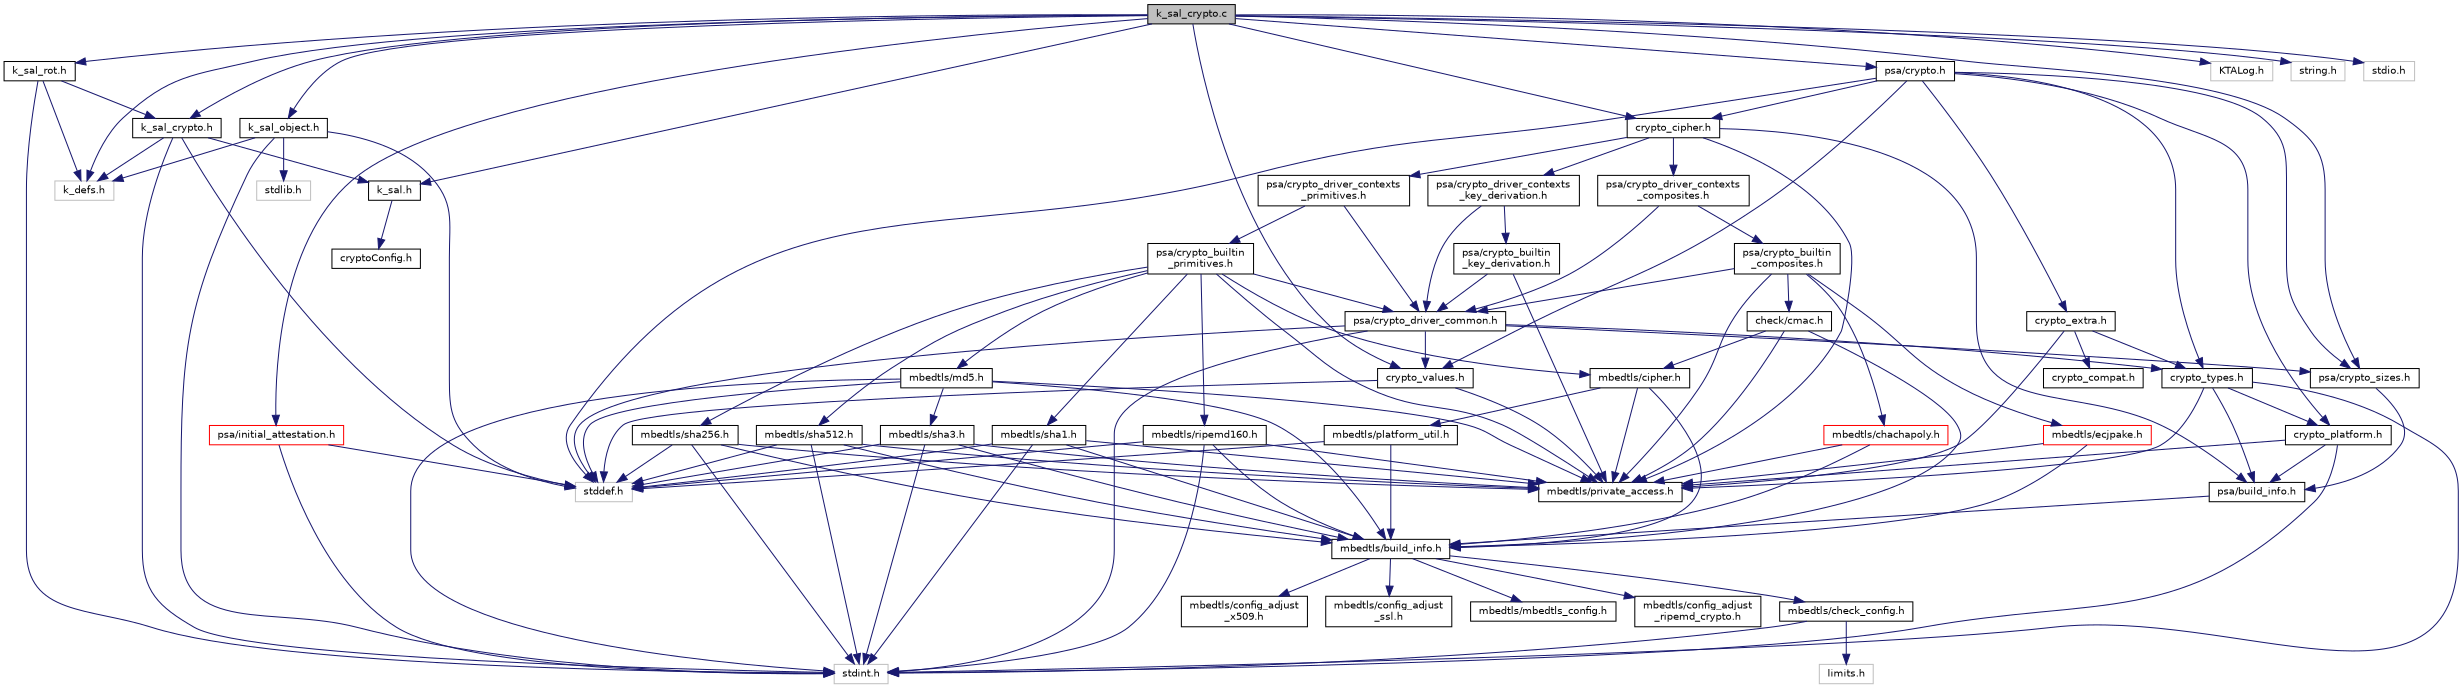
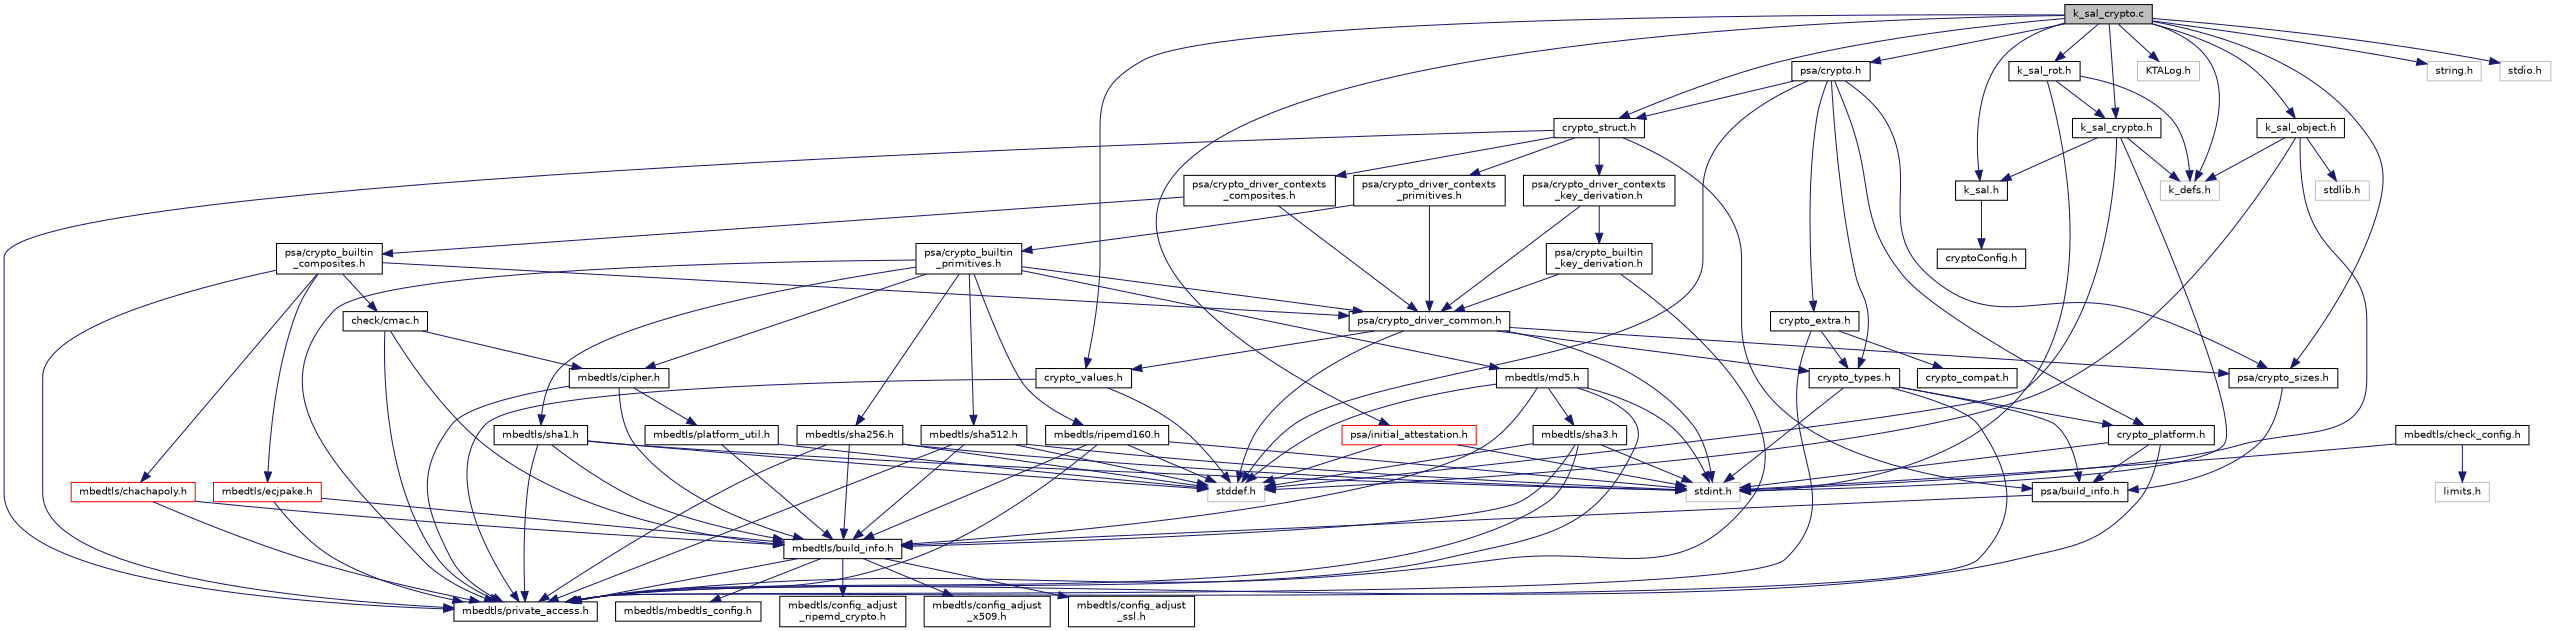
  digraph {
    node [color=black fillcolor=white fontname=Helvetica fontsize=10 shape=record style=filled]
    edge [color=midnightblue fontname=Helvetica fontsize=10 labelfontname=Helvetica labelfontsize=10 style=solid]
    n1 [fillcolor=grey75 fontcolor=black height=0.2 label="k_sal_crypto.c" width=0.4]
    n2 [height=0.2 label="k_sal_crypto.h" width=0.4]
    n3 [color=grey75 height=0.2 label="k_defs.h" width=0.4]
    n4 [height=0.2 label="k_sal.h" width=0.4]
    n5 [height=0.2 label="psa/crypto_sizes.h" width=0.4]
    n6 [height=0.2 label="psa/crypto.h" width=0.4]
    n7 [height=0.2 label="crypto_values.h" width=0.4]
-   n8 [height=0.2 label="crypto_cipher.h" width=0.4]
+   n8 [height=0.2 label="crypto_struct.h" width=0.4]
    n9 [color=grey75 height=0.2 label="KTALog.h" width=0.4]
    n10 [height=0.2 label="k_sal_object.h" width=0.4]
    n11 [height=0.2 label="k_sal_rot.h" width=0.4]
    n12 [color=red height=0.2 label="psa/initial_attestation.h" width=0.4]
    n13 [color=grey75 height=0.2 label="string.h" width=0.4]
    n14 [color=grey75 height=0.2 label="stdio.h" width=0.4]
    n15 [color=grey75 height=0.2 label="stdint.h" width=0.4]
    n16 [color=grey75 height=0.2 label="stddef.h" width=0.4]
    n17 [height=0.2 label="cryptoConfig.h" width=0.4]
    n18 [height=0.2 label="psa/build_info.h" width=0.4]
    n19 [height=0.2 label="crypto_platform.h" width=0.4]
    n20 [height=0.2 label="crypto_types.h" width=0.4]
    n21 [height=0.2 label="crypto_extra.h" width=0.4]
    n22 [height=0.2 label="mbedtls/private_access.h" width=0.4]
    n23 [height=0.2 label="psa/crypto_driver_contexts\l_primitives.h" width=0.4]
    n24 [height=0.2 label="psa/crypto_driver_contexts\l_composites.h" width=0.4]
    n25 [height=0.2 label="psa/crypto_driver_contexts\l_key_derivation.h" width=0.4]
    n26 [color=grey75 height=0.2 label="stdlib.h" width=0.4]
    n27 [height=0.2 label="mbedtls/build_info.h" width=0.4]
    n28 [height=0.2 label="mbedtls/mbedtls_config.h" width=0.4]
    n29 [height=0.2 label="mbedtls/config_adjust\l_ripemd_crypto.h" width=0.4]
    n30 [height=0.2 label="mbedtls/config_adjust\l_x509.h" width=0.4]
    n31 [height=0.2 label="mbedtls/config_adjust\l_ssl.h" width=0.4]
    n32 [height=0.2 label="mbedtls/check_config.h" width=0.4]
    n33 [color=grey75 height=0.2 label="limits.h" width=0.4]
    n34 [height=0.2 label="crypto_compat.h" width=0.4]
    n35 [height=0.2 label="psa/crypto_driver_common.h" width=0.4]
    n36 [height=0.2 label="psa/crypto_builtin\l_primitives.h" width=0.4]
    n37 [height=0.2 label="psa/crypto_builtin\l_composites.h" width=0.4]
    n38 [height=0.2 label="psa/crypto_builtin\l_key_derivation.h" width=0.4]
    n39 [height=0.2 label="mbedtls/md5.h" width=0.4]
    n40 [height=0.2 label="mbedtls/ripemd160.h" width=0.4]
    n41 [height=0.2 label="mbedtls/sha1.h" width=0.4]
    n42 [height=0.2 label="mbedtls/sha256.h" width=0.4]
    n43 [height=0.2 label="mbedtls/sha512.h" width=0.4]
    n44 [height=0.2 label="mbedtls/cipher.h" width=0.4]
    n45 [height=0.2 label="mbedtls/sha3.h" width=0.4]
    n46 [height=0.2 label="mbedtls/platform_util.h" width=0.4]
    n47 [height=0.2 label="check/cmac.h" width=0.4]
    n48 [color=red height=0.2 label="mbedtls/chachapoly.h" width=0.4]
    n49 [color=red height=0.2 label="mbedtls/ecjpake.h" width=0.4]
    n1 -> n2
    n1 -> n3
    n1 -> n4
    n1 -> n5
    n1 -> n6
    n1 -> n7
    n1 -> n8
    n1 -> n9
    n1 -> n10
    n1 -> n11
    n1 -> n12
    n1 -> n13
    n1 -> n14
    n2 -> n3
    n2 -> n4
    n2 -> n15
    n2 -> n16
    n4 -> n17
    n5 -> n18
    n6 -> n5
-   n6 -> n7
    n6 -> n8
    n6 -> n16
    n6 -> n19
    n6 -> n20
    n6 -> n21
    n7 -> n16
    n7 -> n22
    n8 -> n18
    n8 -> n22
    n8 -> n23
    n8 -> n24
    n8 -> n25
    n10 -> n3
    n10 -> n15
    n10 -> n16
    n10 -> n26
    n11 -> n2
    n11 -> n3
    n11 -> n15
    n12 -> n15
    n12 -> n16
    n18 -> n27
    n19 -> n15
    n19 -> n18
    n19 -> n22
    n20 -> n15
    n20 -> n18
    n20 -> n19
    n20 -> n22
    n21 -> n20
    n21 -> n22
    n21 -> n34
    n23 -> n35
    n23 -> n36
    n24 -> n35
    n24 -> n37
    n25 -> n35
    n25 -> n38
    n27 -> n28
    n27 -> n29
    n27 -> n30
    n27 -> n31
-   n27 -> n32
+   n27 -> n22
    n32 -> n15
    n32 -> n33
    n35 -> n5
    n35 -> n7
    n35 -> n15
    n35 -> n16
    n35 -> n20
    n36 -> n22
    n36 -> n35
    n36 -> n39
    n36 -> n40
    n36 -> n41
    n36 -> n42
    n36 -> n43
    n36 -> n44
    n37 -> n22
    n37 -> n35
    n37 -> n47
    n37 -> n48
    n37 -> n49
    n38 -> n22
    n38 -> n35
    n39 -> n15
    n39 -> n16
    n39 -> n22
    n39 -> n27
    n39 -> n45
    n40 -> n15
    n40 -> n16
    n40 -> n22
    n40 -> n27
    n41 -> n15
    n41 -> n16
    n41 -> n22
    n41 -> n27
    n42 -> n15
    n42 -> n16
    n42 -> n22
    n42 -> n27
    n43 -> n15
    n43 -> n16
    n43 -> n22
    n43 -> n27
    n44 -> n22
    n44 -> n27
    n44 -> n46
    n45 -> n15
    n45 -> n16
    n45 -> n22
    n45 -> n27
    n46 -> n16
    n46 -> n27
    n47 -> n22
    n47 -> n27
    n47 -> n44
    n48 -> n22
    n48 -> n27
    n49 -> n22
    n49 -> n27
  }
